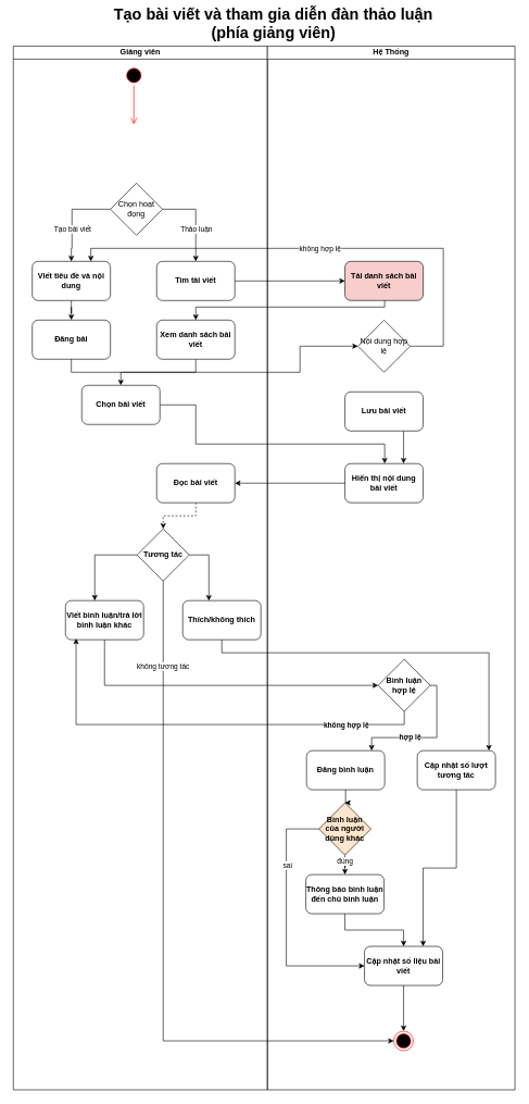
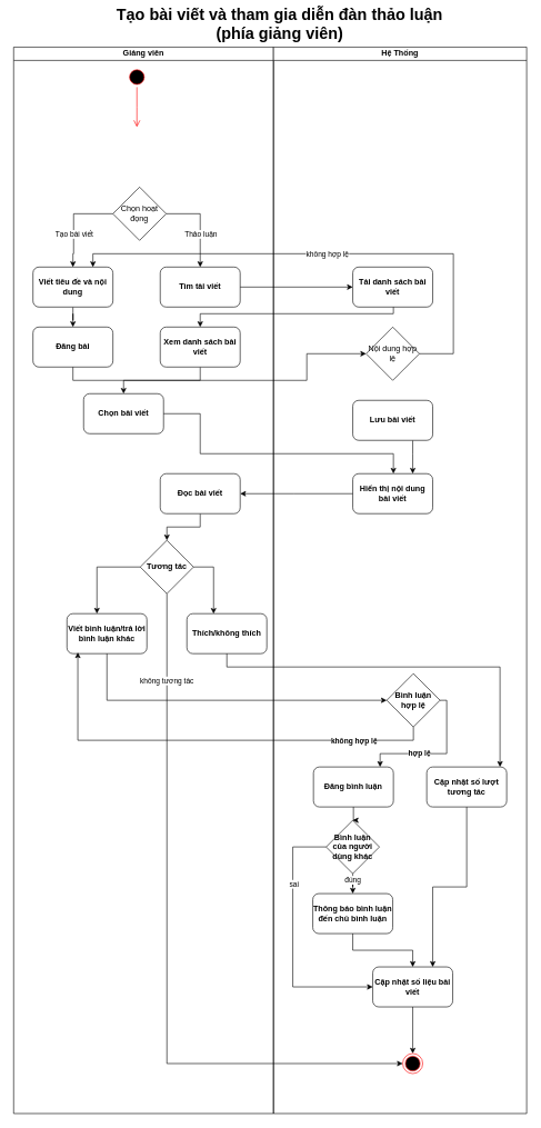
  <mxCell id="0" />
  <mxCell id="1" parent="0" />
  <mxCell id="2" value="Giảng viên" style="swimlane;startSize=20;whiteSpace=wrap;html=1;fontStyle=1" vertex="1" parent="1"><mxGeometry x="20" y="70" width="390" height="1600" as="geometry" /></mxCell>
  <mxCell id="3" value="" style="ellipse;html=1;shape=startState;fillColor=#000000;strokeColor=#ff0000;fontStyle=1" vertex="1" parent="2"><mxGeometry x="170" y="30" width="30" height="30" as="geometry" /></mxCell>
  <mxCell id="4" value="" style="edgeStyle=orthogonalEdgeStyle;html=1;verticalAlign=bottom;endArrow=open;endSize=8;strokeColor=#ff0000;rounded=0;fontStyle=1" edge="1" parent="2" source="3"><mxGeometry relative="1" as="geometry"><mxPoint x="185" y="120" as="targetPoint" /></mxGeometry></mxCell>
  <mxCell id="5" style="edgeStyle=orthogonalEdgeStyle;rounded=0;orthogonalLoop=1;jettySize=auto;html=1;" edge="1" parent="2" source="9" target="10"><mxGeometry relative="1" as="geometry"><Array as="points"><mxPoint x="280" y="250" /></Array></mxGeometry></mxCell>
  <mxCell id="6" value="Thảo luận" style="edgeLabel;html=1;align=center;verticalAlign=middle;resizable=0;points=[];" vertex="1" connectable="0" parent="5"><mxGeometry x="-0.414" y="1" relative="1" as="geometry"><mxPoint x="13" y="31" as="offset" /></mxGeometry></mxCell>
  <mxCell id="7" style="edgeStyle=orthogonalEdgeStyle;rounded=0;orthogonalLoop=1;jettySize=auto;html=1;" edge="1" parent="2" source="9" target="12"><mxGeometry relative="1" as="geometry"><Array as="points"><mxPoint x="90" y="250" /><mxPoint x="90" y="310" /><mxPoint x="89" y="310" /></Array></mxGeometry></mxCell>
  <mxCell id="8" value="Tạo bài viết" style="edgeLabel;html=1;align=center;verticalAlign=middle;resizable=0;points=[];" vertex="1" connectable="0" parent="7"><mxGeometry x="-0.457" y="-3" relative="1" as="geometry"><mxPoint x="-21" y="33" as="offset" /></mxGeometry></mxCell>
  <mxCell id="9" value="Chọn hoạt đọng" style="rhombus;whiteSpace=wrap;html=1;" vertex="1" parent="2"><mxGeometry x="149" y="210" width="80" height="80" as="geometry" /></mxCell>
  <mxCell id="10" value="Tìm tài viết" style="rounded=1;whiteSpace=wrap;html=1;fontStyle=1" vertex="1" parent="2"><mxGeometry x="220" y="330" width="120" height="60" as="geometry" /></mxCell>
  <mxCell id="11" style="edgeStyle=orthogonalEdgeStyle;rounded=0;orthogonalLoop=1;jettySize=auto;html=1;" edge="1" parent="2" source="12" target="32"><mxGeometry relative="1" as="geometry" /></mxCell>
  <mxCell id="12" value="Viết tiêu đề và nội dung" style="rounded=1;whiteSpace=wrap;html=1;fontStyle=1" vertex="1" parent="2"><mxGeometry x="29" y="330" width="120" height="60" as="geometry" /></mxCell>
  <mxCell id="13" style="edgeStyle=orthogonalEdgeStyle;rounded=0;orthogonalLoop=1;jettySize=auto;html=1;entryX=0.5;entryY=0;entryDx=0;entryDy=0;fontStyle=1" edge="1" parent="2" source="14" target="15"><mxGeometry relative="1" as="geometry" /></mxCell>
  <mxCell id="14" value="Xem danh sách bài viết" style="rounded=1;whiteSpace=wrap;html=1;fontStyle=1" vertex="1" parent="2"><mxGeometry x="220" y="420" width="120" height="60" as="geometry" /></mxCell>
  <mxCell id="15" value="Chọn bài viết" style="rounded=1;whiteSpace=wrap;html=1;fontStyle=1" vertex="1" parent="2"><mxGeometry x="105" y="520" width="120" height="60" as="geometry" /></mxCell>
- <mxCell id="16" style="edgeStyle=orthogonalEdgeStyle;rounded=0;orthogonalLoop=1;jettySize=auto;html=1;entryX=0.5;entryY=0;entryDx=0;entryDy=0;dashed=1;" edge="1" parent="2" source="17" target="19"><mxGeometry relative="1" as="geometry" /></mxCell>
+ <mxCell id="16" style="edgeStyle=orthogonalEdgeStyle;rounded=0;orthogonalLoop=1;jettySize=auto;html=1;entryX=0.5;entryY=0;entryDx=0;entryDy=0;" edge="1" parent="2" source="17" target="19"><mxGeometry relative="1" as="geometry" /></mxCell>
  <mxCell id="17" value="Đọc bài viết" style="rounded=1;whiteSpace=wrap;html=1;fontStyle=1" vertex="1" parent="2"><mxGeometry x="220" y="640" width="120" height="60" as="geometry" /></mxCell>
  <mxCell id="18" style="edgeStyle=orthogonalEdgeStyle;rounded=0;orthogonalLoop=1;jettySize=auto;html=1;fontStyle=1" edge="1" parent="2" source="19" target="20"><mxGeometry relative="1" as="geometry"><Array as="points"><mxPoint x="125" y="780" /></Array></mxGeometry></mxCell>
  <mxCell id="19" value="Tương tác" style="rhombus;whiteSpace=wrap;html=1;fontStyle=1" vertex="1" parent="2"><mxGeometry x="190" y="740" width="80" height="80" as="geometry" /></mxCell>
  <mxCell id="20" value="Viết bình luận/trả lời bình luận khác" style="rounded=1;whiteSpace=wrap;html=1;fontStyle=1" vertex="1" parent="2"><mxGeometry x="80" y="850" width="120" height="60" as="geometry" /></mxCell>
  <mxCell id="21" value="Thích/không thích" style="rounded=1;whiteSpace=wrap;html=1;fontStyle=1" vertex="1" parent="2"><mxGeometry x="260" y="850" width="120" height="60" as="geometry" /></mxCell>
  <mxCell id="22" style="edgeStyle=orthogonalEdgeStyle;rounded=0;orthogonalLoop=1;jettySize=auto;html=1;entryX=0.334;entryY=0.003;entryDx=0;entryDy=0;entryPerimeter=0;fontStyle=1" edge="1" parent="2" source="19" target="21"><mxGeometry relative="1" as="geometry"><Array as="points"><mxPoint x="300" y="780" /></Array></mxGeometry></mxCell>
  <mxCell id="23" style="edgeStyle=orthogonalEdgeStyle;rounded=0;orthogonalLoop=1;jettySize=auto;html=1;fontStyle=1" edge="1" parent="2" source="25" target="26"><mxGeometry relative="1" as="geometry"><Array as="points"><mxPoint x="650" y="980" /><mxPoint x="650" y="1060" /><mxPoint x="550" y="1060" /></Array></mxGeometry></mxCell>
  <mxCell id="24" value="hợp lệ" style="edgeLabel;html=1;align=center;verticalAlign=middle;resizable=0;points=[];fontStyle=1" vertex="1" connectable="0" parent="23"><mxGeometry x="0.26" y="-1" relative="1" as="geometry"><mxPoint as="offset" /></mxGeometry></mxCell>
  <mxCell id="25" value="Bình luận hợp lệ" style="rhombus;whiteSpace=wrap;html=1;fontStyle=1" vertex="1" parent="2"><mxGeometry x="560" y="940" width="80" height="80" as="geometry" /></mxCell>
  <mxCell id="26" value="Đăng bình luận" style="rounded=1;whiteSpace=wrap;html=1;fontStyle=1" vertex="1" parent="2"><mxGeometry x="450" y="1080" width="120" height="60" as="geometry" /></mxCell>
  <mxCell id="27" value="Cập nhật số lượt tương tác" style="rounded=1;whiteSpace=wrap;html=1;fontStyle=1" vertex="1" parent="2"><mxGeometry x="620" y="1080" width="120" height="60" as="geometry" /></mxCell>
  <mxCell id="28" style="edgeStyle=orthogonalEdgeStyle;rounded=0;orthogonalLoop=1;jettySize=auto;html=1;entryX=0;entryY=0.5;entryDx=0;entryDy=0;fontStyle=1" edge="1" parent="2" source="20" target="25"><mxGeometry relative="1" as="geometry"><Array as="points"><mxPoint x="140" y="980" /></Array></mxGeometry></mxCell>
  <mxCell id="29" style="edgeStyle=orthogonalEdgeStyle;rounded=0;orthogonalLoop=1;jettySize=auto;html=1;entryX=0.136;entryY=0.969;entryDx=0;entryDy=0;entryPerimeter=0;fontStyle=1" edge="1" parent="2" source="25" target="20"><mxGeometry relative="1" as="geometry"><Array as="points"><mxPoint x="600" y="1040" /><mxPoint x="96" y="1040" /></Array></mxGeometry></mxCell>
  <mxCell id="30" value="không hợp lệ" style="edgeLabel;html=1;align=center;verticalAlign=middle;resizable=0;points=[];fontStyle=1" vertex="1" connectable="0" parent="29"><mxGeometry x="-0.28" relative="1" as="geometry"><mxPoint x="126" as="offset" /></mxGeometry></mxCell>
  <mxCell id="31" style="edgeStyle=orthogonalEdgeStyle;rounded=0;orthogonalLoop=1;jettySize=auto;html=1;fontStyle=1" edge="1" parent="2" source="21" target="27"><mxGeometry relative="1" as="geometry"><Array as="points"><mxPoint x="320" y="930" /><mxPoint x="730" y="930" /></Array></mxGeometry></mxCell>
  <mxCell id="32" value="Đăng bài" style="rounded=1;whiteSpace=wrap;html=1;fontStyle=1" vertex="1" parent="2"><mxGeometry x="29" y="420" width="120" height="60" as="geometry" /></mxCell>
  <mxCell id="33" value="Hệ Thống" style="swimlane;startSize=20;whiteSpace=wrap;html=1;fontStyle=1" vertex="1" parent="1"><mxGeometry x="410" y="70" width="380" height="1600" as="geometry" /></mxCell>
- <mxCell id="34" value="Tải danh sách bài viết" style="rounded=1;whiteSpace=wrap;html=1;fontStyle=1;fillColor=#f8cecc;" vertex="1" parent="33"><mxGeometry x="119" y="330" width="120" height="60" as="geometry" /></mxCell>
+ <mxCell id="34" value="Tải danh sách bài viết" style="rounded=1;whiteSpace=wrap;html=1;fontStyle=1" vertex="1" parent="33"><mxGeometry x="119" y="330" width="120" height="60" as="geometry" /></mxCell>
  <mxCell id="35" value="Hiển thị nội dung bài viết" style="rounded=1;whiteSpace=wrap;html=1;fontStyle=1" vertex="1" parent="33"><mxGeometry x="119" y="640" width="120" height="60" as="geometry" /></mxCell>
  <mxCell id="36" value="Nội dung hợp lệ" style="rhombus;whiteSpace=wrap;html=1;" vertex="1" parent="33"><mxGeometry x="139" y="420" width="80" height="80" as="geometry" /></mxCell>
  <mxCell id="37" style="edgeStyle=orthogonalEdgeStyle;rounded=0;orthogonalLoop=1;jettySize=auto;html=1;entryX=0.75;entryY=0;entryDx=0;entryDy=0;" edge="1" parent="33" source="38" target="35"><mxGeometry relative="1" as="geometry"><Array as="points"><mxPoint x="209" y="610" /><mxPoint x="209" y="610" /></Array></mxGeometry></mxCell>
  <mxCell id="38" value="Lưu bài viết" style="rounded=1;whiteSpace=wrap;html=1;fontStyle=1" vertex="1" parent="33"><mxGeometry x="119" y="530" width="120" height="60" as="geometry" /></mxCell>
  <mxCell id="39" style="edgeStyle=orthogonalEdgeStyle;rounded=0;orthogonalLoop=1;jettySize=auto;html=1;" edge="1" parent="33" source="43" target="48"><mxGeometry relative="1" as="geometry" /></mxCell>
  <mxCell id="40" value="đúng" style="edgeLabel;html=1;align=center;verticalAlign=middle;resizable=0;points=[];" vertex="1" connectable="0" parent="39"><mxGeometry x="-0.636" y="-1" relative="1" as="geometry"><mxPoint as="offset" /></mxGeometry></mxCell>
  <mxCell id="41" style="edgeStyle=orthogonalEdgeStyle;rounded=0;orthogonalLoop=1;jettySize=auto;html=1;entryX=0;entryY=0.5;entryDx=0;entryDy=0;" edge="1" parent="33" source="43" target="45"><mxGeometry relative="1" as="geometry"><Array as="points"><mxPoint x="29" y="1200" /><mxPoint x="29" y="1410" /></Array></mxGeometry></mxCell>
  <mxCell id="42" value="sai" style="edgeLabel;html=1;align=center;verticalAlign=middle;resizable=0;points=[];" vertex="1" connectable="0" parent="41"><mxGeometry x="-0.446" y="1" relative="1" as="geometry"><mxPoint as="offset" /></mxGeometry></mxCell>
- <mxCell id="43" value="Bình luận của người dùng khác" style="rhombus;whiteSpace=wrap;html=1;fontStyle=1;fillColor=#ffe6cc;" vertex="1" parent="33"><mxGeometry x="79" y="1160" width="80" height="80" as="geometry" /></mxCell>
+ <mxCell id="43" value="Bình luận của người dùng khác" style="rhombus;whiteSpace=wrap;html=1;fontStyle=1" vertex="1" parent="33"><mxGeometry x="79" y="1160" width="80" height="80" as="geometry" /></mxCell>
  <mxCell id="44" style="edgeStyle=orthogonalEdgeStyle;rounded=0;orthogonalLoop=1;jettySize=auto;html=1;entryX=0.5;entryY=0;entryDx=0;entryDy=0;fontStyle=1" edge="1" parent="33" source="45" target="46"><mxGeometry relative="1" as="geometry" /></mxCell>
  <mxCell id="45" value="Cập nhật số liệu bài viết" style="rounded=1;whiteSpace=wrap;html=1;fontStyle=1" vertex="1" parent="33"><mxGeometry x="149" y="1380" width="120" height="60" as="geometry" /></mxCell>
  <mxCell id="46" value="" style="ellipse;html=1;shape=endState;fillColor=#000000;strokeColor=#ff0000;fontStyle=1" vertex="1" parent="33"><mxGeometry x="194" y="1510" width="30" height="30" as="geometry" /></mxCell>
  <mxCell id="47" style="edgeStyle=orthogonalEdgeStyle;rounded=0;orthogonalLoop=1;jettySize=auto;html=1;" edge="1" parent="33" source="48" target="45"><mxGeometry relative="1" as="geometry" /></mxCell>
  <mxCell id="48" value="Thông báo bình luận đến chủ bình luận" style="rounded=1;whiteSpace=wrap;html=1;fontStyle=1" vertex="1" parent="33"><mxGeometry x="59" y="1270" width="120" height="60" as="geometry" /></mxCell>
  <mxCell id="49" value="&lt;span style=&quot;font-size: 24px;&quot;&gt;Tạo bài viết và tham gia diễn đàn thảo luận (phía giảng viên)&lt;/span&gt;" style="text;html=1;align=center;verticalAlign=middle;whiteSpace=wrap;rounded=0;fontStyle=1" vertex="1" parent="1"><mxGeometry x="149" y="20" width="541" height="30" as="geometry" /></mxCell>
  <mxCell id="50" style="edgeStyle=orthogonalEdgeStyle;rounded=0;orthogonalLoop=1;jettySize=auto;html=1;entryX=0;entryY=0.5;entryDx=0;entryDy=0;" edge="1" parent="1" source="10" target="34"><mxGeometry relative="1" as="geometry" /></mxCell>
  <mxCell id="51" style="edgeStyle=orthogonalEdgeStyle;rounded=0;orthogonalLoop=1;jettySize=auto;html=1;" edge="1" parent="1" source="34" target="14"><mxGeometry relative="1" as="geometry"><Array as="points"><mxPoint x="590" y="470" /><mxPoint x="300" y="470" /></Array></mxGeometry></mxCell>
  <mxCell id="52" style="edgeStyle=orthogonalEdgeStyle;rounded=0;orthogonalLoop=1;jettySize=auto;html=1;fontStyle=1" edge="1" parent="1" source="35" target="17"><mxGeometry relative="1" as="geometry"><Array as="points"><mxPoint x="440" y="740" /><mxPoint x="440" y="740" /></Array></mxGeometry></mxCell>
  <mxCell id="53" style="edgeStyle=orthogonalEdgeStyle;rounded=0;orthogonalLoop=1;jettySize=auto;html=1;fontStyle=1" edge="1" parent="1" source="15" target="35"><mxGeometry relative="1" as="geometry"><Array as="points"><mxPoint x="300" y="680" /><mxPoint x="590" y="680" /></Array></mxGeometry></mxCell>
  <mxCell id="54" style="edgeStyle=orthogonalEdgeStyle;rounded=0;orthogonalLoop=1;jettySize=auto;html=1;entryX=0;entryY=0.5;entryDx=0;entryDy=0;" edge="1" parent="1" source="32" target="36"><mxGeometry relative="1" as="geometry"><Array as="points"><mxPoint x="109" y="570" /><mxPoint x="460" y="570" /><mxPoint x="460" y="530" /></Array></mxGeometry></mxCell>
  <mxCell id="55" style="edgeStyle=orthogonalEdgeStyle;rounded=0;orthogonalLoop=1;jettySize=auto;html=1;entryX=0.75;entryY=0;entryDx=0;entryDy=0;exitX=1;exitY=0.5;exitDx=0;exitDy=0;" edge="1" parent="1" source="36" target="12"><mxGeometry relative="1" as="geometry"><Array as="points"><mxPoint x="680" y="530" /><mxPoint x="680" y="380" /><mxPoint x="139" y="380" /></Array></mxGeometry></mxCell>
  <mxCell id="56" value="không hợp lệ" style="edgeLabel;html=1;align=center;verticalAlign=middle;resizable=0;points=[];" vertex="1" connectable="0" parent="55"><mxGeometry x="0.026" relative="1" as="geometry"><mxPoint as="offset" /></mxGeometry></mxCell>
  <mxCell id="57" style="edgeStyle=orthogonalEdgeStyle;rounded=0;orthogonalLoop=1;jettySize=auto;html=1;entryX=0.75;entryY=0;entryDx=0;entryDy=0;fontStyle=1" edge="1" parent="1" source="27" target="45"><mxGeometry relative="1" as="geometry" /></mxCell>
  <mxCell id="58" style="edgeStyle=orthogonalEdgeStyle;rounded=0;orthogonalLoop=1;jettySize=auto;html=1;entryX=0.5;entryY=0;entryDx=0;entryDy=0;" edge="1" parent="1" source="26" target="43"><mxGeometry relative="1" as="geometry" /></mxCell>
  <mxCell id="59" style="edgeStyle=orthogonalEdgeStyle;rounded=0;orthogonalLoop=1;jettySize=auto;html=1;entryX=0;entryY=0.5;entryDx=0;entryDy=0;" edge="1" parent="1" source="19" target="46"><mxGeometry relative="1" as="geometry"><Array as="points"><mxPoint x="250" y="1595" /></Array></mxGeometry></mxCell>
  <mxCell id="60" value="không tương tác" style="edgeLabel;html=1;align=center;verticalAlign=middle;resizable=0;points=[];" vertex="1" connectable="0" parent="59"><mxGeometry x="-0.755" y="-1" relative="1" as="geometry"><mxPoint as="offset" /></mxGeometry></mxCell>
